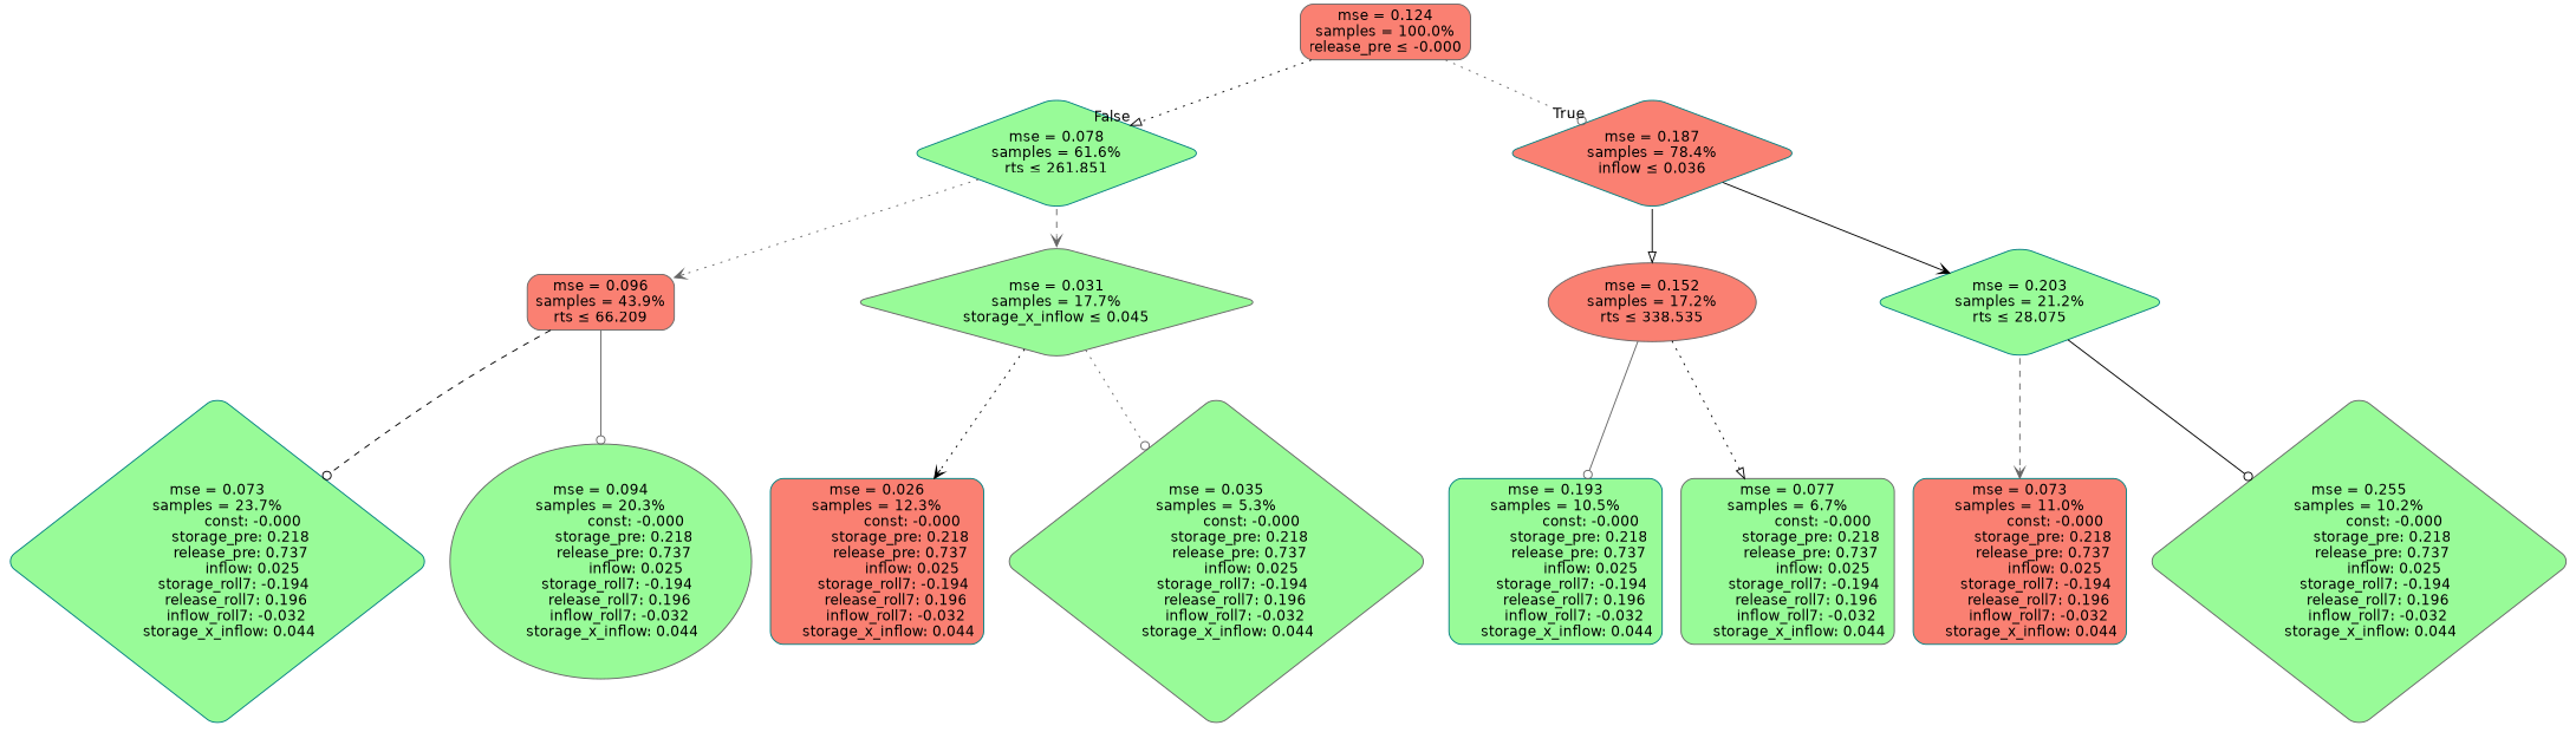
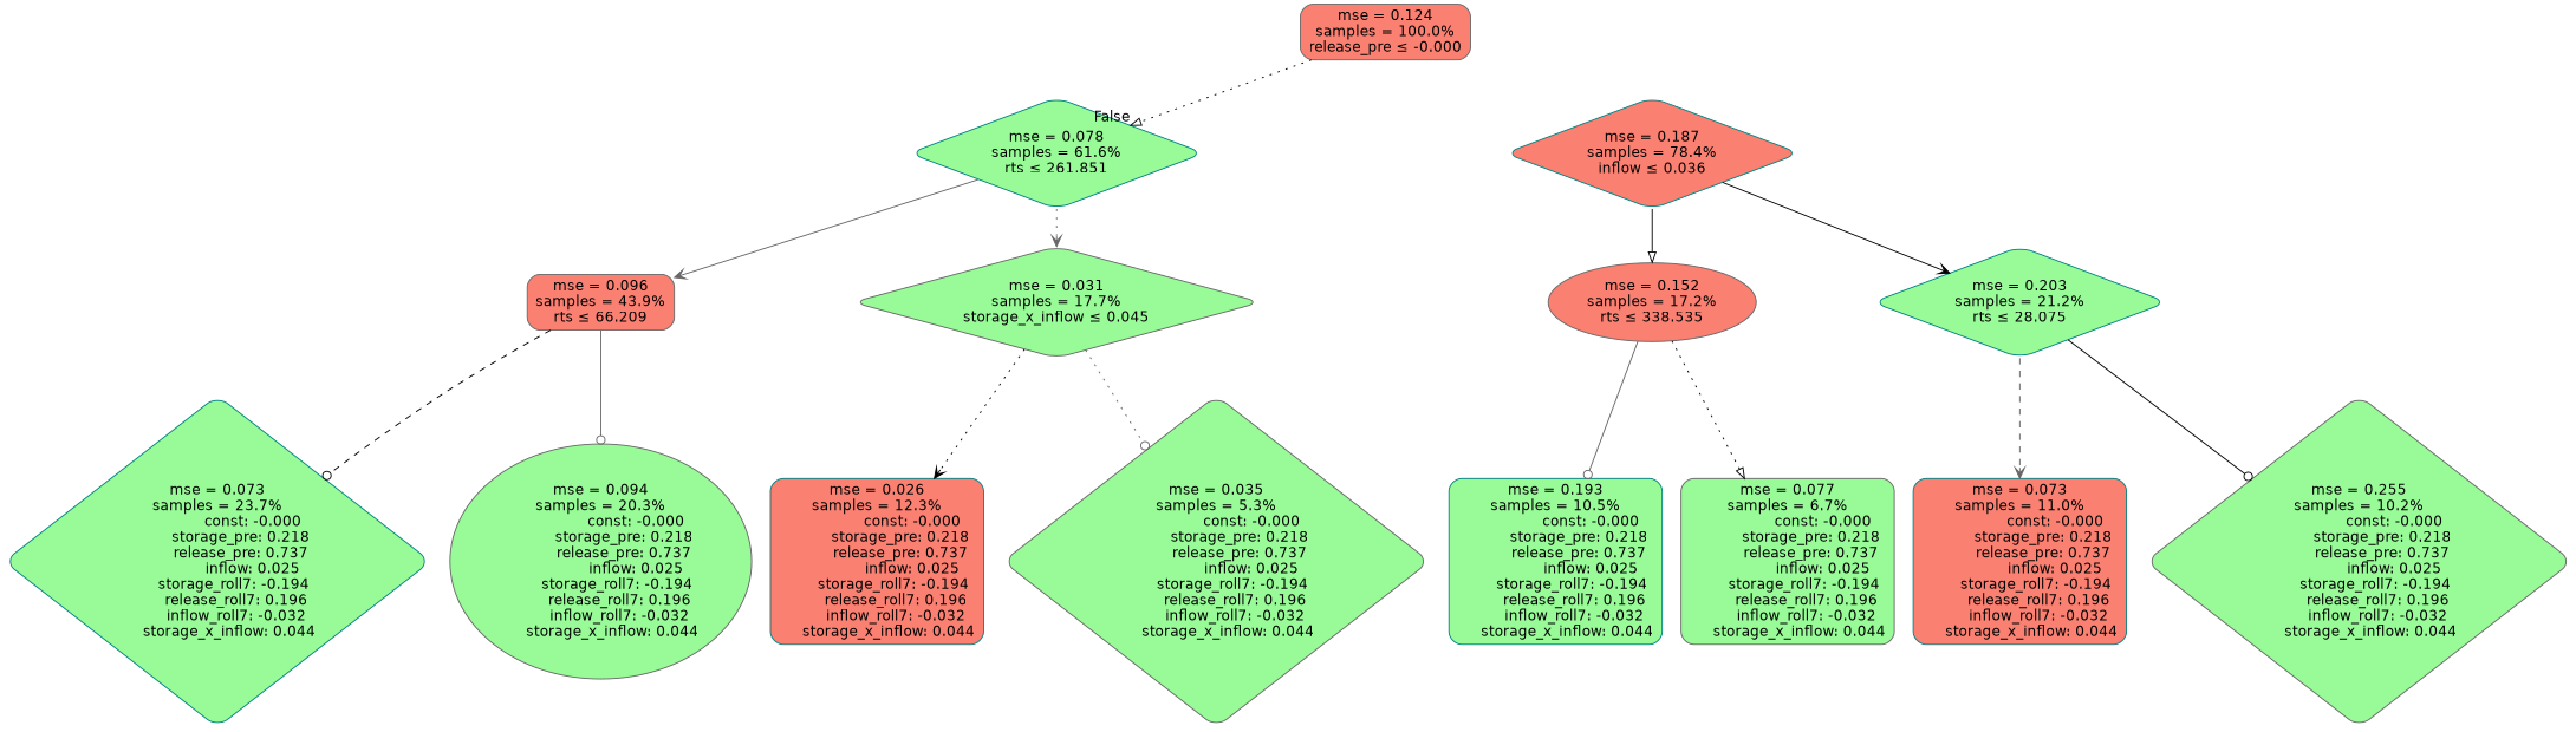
  digraph {
    node [color=gray40 fillcolor=palegreen fontname=helvetica shape=diamond style="filled, rounded"]
    edge [arrowhead=odot color=black fontname=helvetica style=solid]
    n1 [fillcolor=salmon label="mse = 0.124\nsamples = 100.0%\nrelease_pre &le; -0.000" shape=box]
    n2 [color=teal label="mse = 0.078\nsamples = 61.6%\nrts &le; 261.851"]
    n3 [color=teal fillcolor=salmon label="mse = 0.187\nsamples = 78.4%\ninflow &le; 0.036"]
    n4 [fillcolor=salmon label="mse = 0.096\nsamples = 43.9%\nrts &le; 66.209" shape=box]
    n5 [label="mse = 0.031\nsamples = 17.7%\nstorage_x_inflow &le; 0.045"]
    n6 [fillcolor=salmon label="mse = 0.152\nsamples = 17.2%\nrts &le; 338.535" shape=ellipse]
    n7 [color=teal label="mse = 0.203\nsamples = 21.2%\nrts &le; 28.075"]
    n8 [color=teal label="mse = 0.073\nsamples = 23.7%\n               const: -0.000\n          storage_pre: 0.218\n          release_pre: 0.737\n               inflow: 0.025\n       storage_roll7: -0.194\n        release_roll7: 0.196\n        inflow_roll7: -0.032\n     storage_x_inflow: 0.044"]
    n9 [label="mse = 0.094\nsamples = 20.3%\n               const: -0.000\n          storage_pre: 0.218\n          release_pre: 0.737\n               inflow: 0.025\n       storage_roll7: -0.194\n        release_roll7: 0.196\n        inflow_roll7: -0.032\n     storage_x_inflow: 0.044" shape=ellipse]
    n10 [color=teal fillcolor=salmon label="mse = 0.026\nsamples = 12.3%\n               const: -0.000\n          storage_pre: 0.218\n          release_pre: 0.737\n               inflow: 0.025\n       storage_roll7: -0.194\n        release_roll7: 0.196\n        inflow_roll7: -0.032\n     storage_x_inflow: 0.044" shape=box]
    n11 [label="mse = 0.035\nsamples = 5.3%\n               const: -0.000\n          storage_pre: 0.218\n          release_pre: 0.737\n               inflow: 0.025\n       storage_roll7: -0.194\n        release_roll7: 0.196\n        inflow_roll7: -0.032\n     storage_x_inflow: 0.044"]
    n12 [color=teal label="mse = 0.193\nsamples = 10.5%\n               const: -0.000\n          storage_pre: 0.218\n          release_pre: 0.737\n               inflow: 0.025\n       storage_roll7: -0.194\n        release_roll7: 0.196\n        inflow_roll7: -0.032\n     storage_x_inflow: 0.044" shape=box]
    n13 [label="mse = 0.077\nsamples = 6.7%\n               const: -0.000\n          storage_pre: 0.218\n          release_pre: 0.737\n               inflow: 0.025\n       storage_roll7: -0.194\n        release_roll7: 0.196\n        inflow_roll7: -0.032\n     storage_x_inflow: 0.044" shape=box]
    n14 [color=teal fillcolor=salmon label="mse = 0.073\nsamples = 11.0%\n               const: -0.000\n          storage_pre: 0.218\n          release_pre: 0.737\n               inflow: 0.025\n       storage_roll7: -0.194\n        release_roll7: 0.196\n        inflow_roll7: -0.032\n     storage_x_inflow: 0.044" shape=box]
    n15 [label="mse = 0.255\nsamples = 10.2%\n               const: -0.000\n          storage_pre: 0.218\n          release_pre: 0.737\n               inflow: 0.025\n       storage_roll7: -0.194\n        release_roll7: 0.196\n        inflow_roll7: -0.032\n     storage_x_inflow: 0.044"]
    n1 -> n2 [arrowhead=onormal headlabel=False labelangle=45 labeldistance=2.5 style=dotted]
-   n1 -> n3 [color=gray40 headlabel=True labelangle=-45 labeldistance=2.5 style=dotted]
-   n2 -> n4 [arrowhead=vee color=gray40 style=dotted]
-   n2 -> n5 [arrowhead=vee color=gray40 style=dashed]
+   n2 -> n4 [arrowhead=vee color=gray40]
+   n2 -> n5 [arrowhead=vee color=gray40 style=dotted]
    n3 -> n6 [arrowhead=onormal]
    n3 -> n7 [arrowhead=vee]
    n4 -> n8 [style=dashed]
    n4 -> n9 [color=gray40]
    n5 -> n10 [arrowhead=vee style=dotted]
    n5 -> n11 [color=gray40 style=dotted]
    n6 -> n12 [color=gray40]
    n6 -> n13 [arrowhead=onormal style=dotted]
    n7 -> n14 [arrowhead=vee color=gray40 style=dashed]
    n7 -> n15
  }
